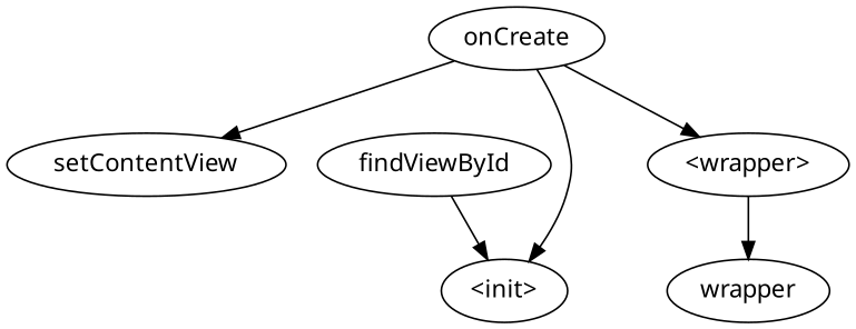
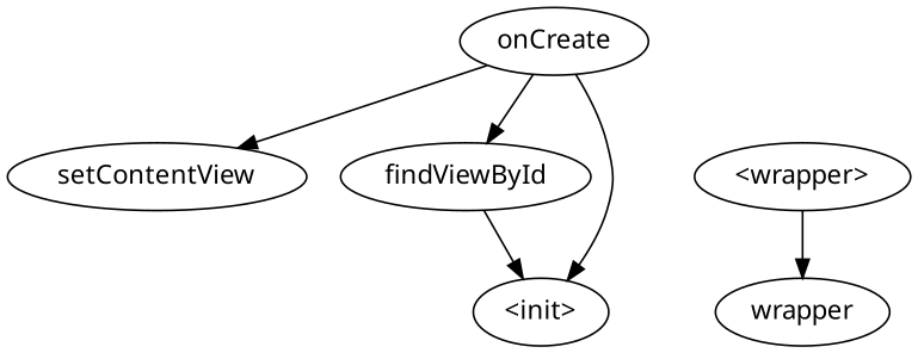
  digraph {
    fontname="Noto Sans"
    node [fontname="Noto Sans"]
    edge [fontname="Noto Sans"]
    n1 [label=onCreate]
    n2 [label=setContentView]
    n3 [label=findViewById]
    n4 [label="<init>"]
    n5 [label=wrapper]
    n6 [label="<wrapper>"]
    n1 -> n2
-   n1 -> n6
+   n1 -> n3
    n1 -> n4
    n3 -> n4
    n6 -> n5
  }
